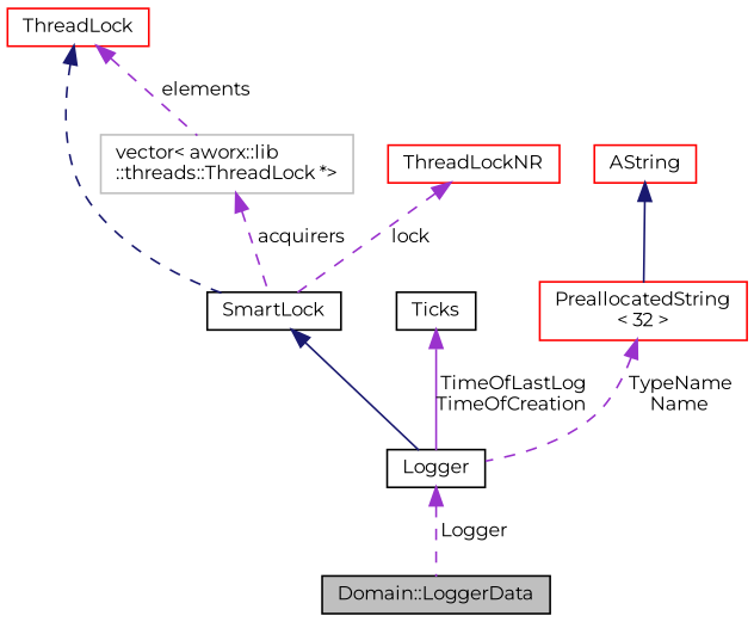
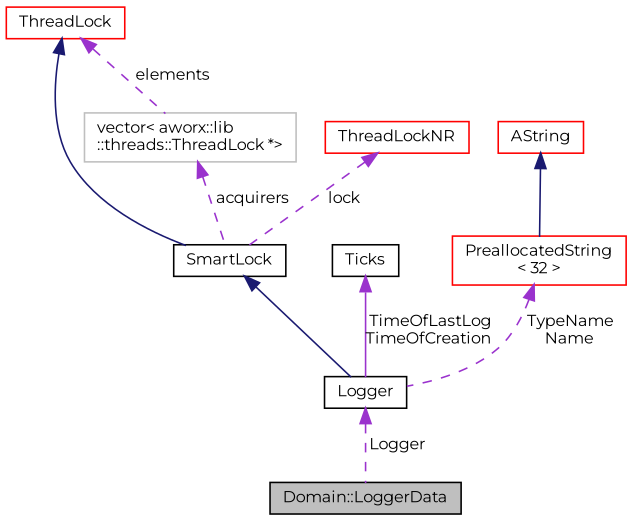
  digraph {
    fontname=Montserrat
    node [color=black fillcolor=white fontname=Montserrat fontsize=10 shape=record style=filled]
    edge [color=darkorchid3 dir=back fontname=Montserrat fontsize=10 labelfontname=Helvetica labelfontsize=10 style=dashed]
    n1 [fillcolor=grey75 fontcolor=black height=0.2 label="Domain::LoggerData" width=0.4]
    n2 [height=0.2 label=Logger width=0.4]
    n3 [height=0.2 label=SmartLock width=0.4]
    n4 [color=red height=0.2 label=ThreadLock width=0.4]
    n5 [color=grey75 height=0.2 label="vector\< aworx::lib\l::threads::ThreadLock *\>" width=0.4]
    n6 [color=red height=0.2 label=ThreadLockNR width=0.4]
    n7 [height=0.2 label=Ticks width=0.4]
    n8 [color=red height=0.2 label="PreallocatedString\l\< 32 \>" width=0.4]
    n9 [color=red height=0.2 label=AString width=0.4]
    n2 -> n1 [label=" Logger"]
    n3 -> n2 [color=midnightblue style=solid]
-   n4 -> n3 [color=midnightblue]
+   n4 -> n3 [color=midnightblue style=solid]
    n4 -> n5 [label=" elements"]
    n5 -> n3 [label=" acquirers"]
    n6 -> n3 [label=" lock"]
    n7 -> n2 [label=" TimeOfLastLog\nTimeOfCreation" style=solid]
    n8 -> n2 [label=" TypeName\nName"]
    n9 -> n8 [color=midnightblue style=solid]
  }
